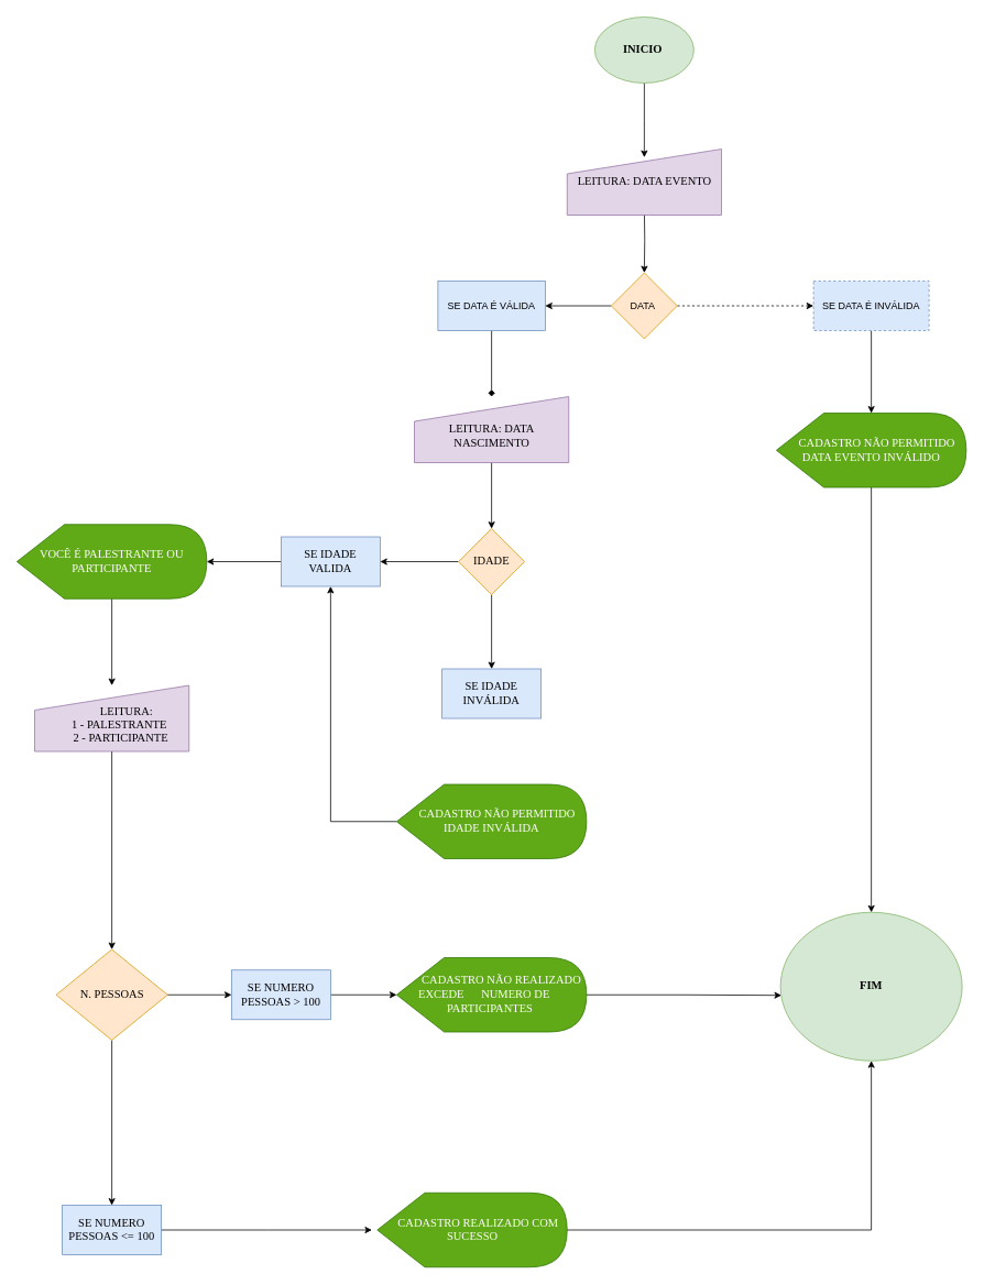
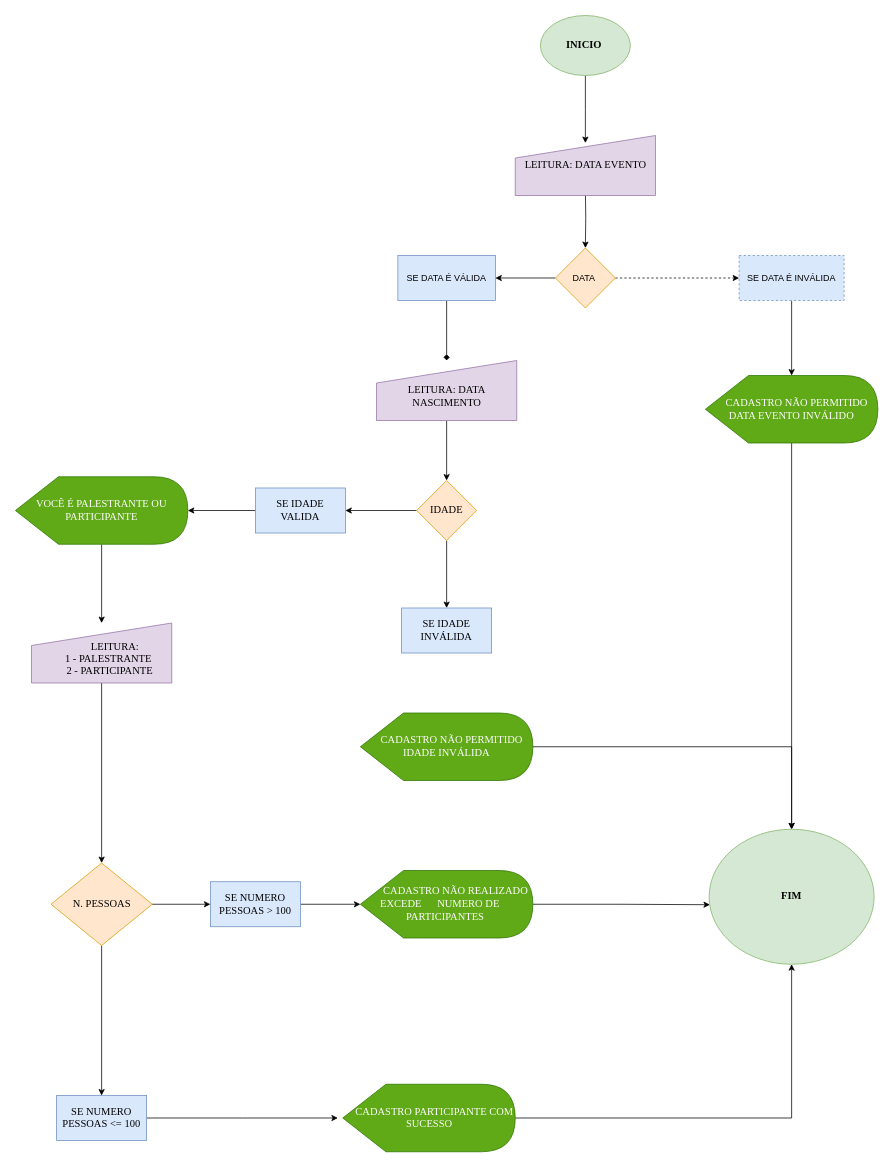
  <mxCell id="0" />
  <mxCell id="1" parent="0" />
  <mxCell id="2" value="" style="edgeStyle=orthogonalEdgeStyle;rounded=0;orthogonalLoop=1;jettySize=auto;html=1;fontFamily=Comic Sans MS;fontSize=14;" edge="1" parent="1" source="3"><mxGeometry relative="1" as="geometry"><mxPoint x="780" y="190" as="targetPoint" /></mxGeometry></mxCell>
  <mxCell id="3" value="&lt;font style=&quot;font-size: 14px;&quot; face=&quot;Comic Sans MS&quot;&gt;&lt;b&gt;INICIO&amp;nbsp;&lt;/b&gt;&lt;/font&gt;" style="ellipse;whiteSpace=wrap;html=1;fillColor=#d5e8d4;strokeColor=#82b366;" vertex="1" parent="1"><mxGeometry x="720" y="20" width="120" height="80" as="geometry" /></mxCell>
  <mxCell id="4" value="" style="edgeStyle=orthogonalEdgeStyle;rounded=0;orthogonalLoop=1;jettySize=auto;html=1;fontFamily=Comic Sans MS;fontSize=14;" edge="1" parent="1" target="9"><mxGeometry relative="1" as="geometry"><mxPoint x="780" y="250" as="sourcePoint" /></mxGeometry></mxCell>
  <mxCell id="5" value="" style="edgeStyle=orthogonalEdgeStyle;rounded=0;orthogonalLoop=1;jettySize=auto;html=1;fontFamily=Comic Sans MS;fontSize=14;endArrow=diamond;" edge="1" parent="1" source="6" target="16"><mxGeometry relative="1" as="geometry" /></mxCell>
  <mxCell id="6" value="SE DATA É VÁLIDA&lt;br&gt;" style="whiteSpace=wrap;html=1;fillColor=#dae8fc;strokeColor=#6c8ebf;" vertex="1" parent="1"><mxGeometry x="530" y="340" width="130" height="60" as="geometry" /></mxCell>
  <mxCell id="7" value="" style="edgeStyle=orthogonalEdgeStyle;rounded=0;orthogonalLoop=1;jettySize=auto;html=1;fontFamily=Comic Sans MS;fontSize=14;" edge="1" parent="1" source="9" target="6"><mxGeometry relative="1" as="geometry" /></mxCell>
  <mxCell id="8" value="" style="edgeStyle=orthogonalEdgeStyle;rounded=0;orthogonalLoop=1;jettySize=auto;html=1;fontFamily=Comic Sans MS;fontSize=14;dashed=1;" edge="1" parent="1" source="9" target="11"><mxGeometry relative="1" as="geometry" /></mxCell>
  <mxCell id="9" value="DATA&amp;nbsp;" style="rhombus;whiteSpace=wrap;html=1;fillColor=#ffe6cc;strokeColor=#d79b00;" vertex="1" parent="1"><mxGeometry x="740" y="330" width="80" height="80" as="geometry" /></mxCell>
  <mxCell id="10" value="" style="edgeStyle=orthogonalEdgeStyle;rounded=0;orthogonalLoop=1;jettySize=auto;html=1;fontFamily=Comic Sans MS;fontSize=14;" edge="1" parent="1" source="11" target="14"><mxGeometry relative="1" as="geometry" /></mxCell>
  <mxCell id="11" value="SE DATA É INVÁLIDA" style="whiteSpace=wrap;html=1;fillColor=#dae8fc;strokeColor=#6c8ebf;dashed=1;" vertex="1" parent="1"><mxGeometry x="985" y="340" width="140" height="60" as="geometry" /></mxCell>
  <mxCell id="12" value="LEITURA: DATA EVENTO" style="shape=manualInput;whiteSpace=wrap;html=1;fontFamily=Comic Sans MS;fontSize=14;fillColor=#e1d5e7;strokeColor=#9673a6;" vertex="1" parent="1"><mxGeometry x="686.5" y="180" width="187" height="80" as="geometry" /></mxCell>
  <mxCell id="13" value="" style="edgeStyle=orthogonalEdgeStyle;rounded=0;orthogonalLoop=1;jettySize=auto;html=1;fontFamily=Comic Sans MS;fontSize=14;entryX=0.5;entryY=0;entryDx=0;entryDy=0;" edge="1" parent="1" source="14" target="40"><mxGeometry relative="1" as="geometry"><mxPoint x="1055" y="670" as="targetPoint" /></mxGeometry></mxCell>
  <mxCell id="14" value="&amp;nbsp; &amp;nbsp; CADASTRO NÃO PERMITIDO DATA EVENTO INVÁLIDO" style="shape=display;whiteSpace=wrap;html=1;fontFamily=Comic Sans MS;fontSize=14;fillColor=#60a917;fontColor=#ffffff;strokeColor=#2D7600;" vertex="1" parent="1"><mxGeometry x="940" y="500" width="230" height="90" as="geometry" /></mxCell>
  <mxCell id="15" value="" style="edgeStyle=orthogonalEdgeStyle;rounded=0;orthogonalLoop=1;jettySize=auto;html=1;fontFamily=Comic Sans MS;fontSize=14;" edge="1" parent="1" source="16" target="19"><mxGeometry relative="1" as="geometry" /></mxCell>
  <mxCell id="16" value="&lt;br&gt;LEITURA: DATA NASCIMENTO" style="shape=manualInput;whiteSpace=wrap;html=1;fontFamily=Comic Sans MS;fontSize=14;fillColor=#e1d5e7;strokeColor=#9673a6;" vertex="1" parent="1"><mxGeometry x="501.5" y="480" width="187" height="80" as="geometry" /></mxCell>
  <mxCell id="17" value="" style="edgeStyle=orthogonalEdgeStyle;rounded=0;orthogonalLoop=1;jettySize=auto;html=1;fontFamily=Comic Sans MS;fontSize=14;" edge="1" parent="1" source="19" target="20"><mxGeometry relative="1" as="geometry" /></mxCell>
  <mxCell id="18" value="" style="edgeStyle=orthogonalEdgeStyle;rounded=0;orthogonalLoop=1;jettySize=auto;html=1;fontFamily=Comic Sans MS;fontSize=14;" edge="1" parent="1" source="19" target="24"><mxGeometry relative="1" as="geometry" /></mxCell>
  <mxCell id="19" value="IDADE" style="rhombus;whiteSpace=wrap;html=1;fontSize=14;fontFamily=Comic Sans MS;fillColor=#ffe6cc;strokeColor=#d79b00;" vertex="1" parent="1"><mxGeometry x="555" y="640" width="80" height="80" as="geometry" /></mxCell>
  <mxCell id="20" value="SE IDADE INVÁLIDA" style="whiteSpace=wrap;html=1;fontSize=14;fontFamily=Comic Sans MS;fillColor=#dae8fc;strokeColor=#6c8ebf;" vertex="1" parent="1"><mxGeometry x="535" y="810" width="120" height="60" as="geometry" /></mxCell>
- <mxCell id="21" style="edgeStyle=orthogonalEdgeStyle;rounded=0;orthogonalLoop=1;jettySize=auto;html=1;fontFamily=Comic Sans MS;fontSize=14;" edge="1" parent="1" source="22" target="24"><mxGeometry relative="1" as="geometry" /></mxCell>
+ <mxCell id="21" style="edgeStyle=orthogonalEdgeStyle;rounded=0;orthogonalLoop=1;jettySize=auto;html=1;entryX=0.5;entryY=0;entryDx=0;entryDy=0;fontFamily=Comic Sans MS;fontSize=14;" edge="1" parent="1" source="22" target="40"><mxGeometry relative="1" as="geometry" /></mxCell>
  <mxCell id="22" value="&amp;nbsp; &amp;nbsp; CADASTRO NÃO PERMITIDO IDADE INVÁLIDA" style="shape=display;whiteSpace=wrap;html=1;fontFamily=Comic Sans MS;fontSize=14;fillColor=#60a917;fontColor=#ffffff;strokeColor=#2D7600;" vertex="1" parent="1"><mxGeometry x="480" y="950" width="230" height="90" as="geometry" /></mxCell>
  <mxCell id="23" value="" style="edgeStyle=orthogonalEdgeStyle;rounded=0;orthogonalLoop=1;jettySize=auto;html=1;fontFamily=Comic Sans MS;fontSize=14;" edge="1" parent="1" source="24" target="26"><mxGeometry relative="1" as="geometry" /></mxCell>
  <mxCell id="24" value="SE IDADE VALIDA" style="whiteSpace=wrap;html=1;fontSize=14;fontFamily=Comic Sans MS;fillColor=#dae8fc;strokeColor=#6c8ebf;" vertex="1" parent="1"><mxGeometry x="340" y="650" width="120" height="60" as="geometry" /></mxCell>
  <mxCell id="25" value="" style="edgeStyle=orthogonalEdgeStyle;rounded=0;orthogonalLoop=1;jettySize=auto;html=1;fontFamily=Comic Sans MS;fontSize=14;" edge="1" parent="1" source="26" target="28"><mxGeometry relative="1" as="geometry" /></mxCell>
  <mxCell id="26" value="VOCÊ É PALESTRANTE OU PARTICIPANTE" style="shape=display;whiteSpace=wrap;html=1;fontFamily=Comic Sans MS;fontSize=14;fillColor=#60a917;fontColor=#ffffff;strokeColor=#2D7600;" vertex="1" parent="1"><mxGeometry x="20" y="635" width="230" height="90" as="geometry" /></mxCell>
  <mxCell id="27" value="" style="edgeStyle=orthogonalEdgeStyle;rounded=0;orthogonalLoop=1;jettySize=auto;html=1;fontFamily=Comic Sans MS;fontSize=14;" edge="1" parent="1" source="28" target="31"><mxGeometry relative="1" as="geometry" /></mxCell>
  <mxCell id="28" value="&lt;br&gt;&amp;nbsp; &amp;nbsp; &amp;nbsp; &amp;nbsp; &amp;nbsp; LEITURA: &lt;br&gt;&amp;nbsp; &amp;nbsp; &amp;nbsp; &amp;nbsp; &amp;nbsp; &amp;nbsp; 1 - PALESTRANTE&amp;nbsp; &amp;nbsp; &amp;nbsp; &amp;nbsp; &amp;nbsp; &amp;nbsp; &amp;nbsp; 2 - PARTICIPANTE" style="shape=manualInput;whiteSpace=wrap;html=1;fontFamily=Comic Sans MS;fontSize=14;fillColor=#e1d5e7;strokeColor=#9673a6;" vertex="1" parent="1"><mxGeometry x="41.5" y="830" width="187" height="80" as="geometry" /></mxCell>
  <mxCell id="29" value="" style="edgeStyle=orthogonalEdgeStyle;rounded=0;orthogonalLoop=1;jettySize=auto;html=1;fontFamily=Comic Sans MS;fontSize=14;" edge="1" parent="1" source="31" target="33"><mxGeometry relative="1" as="geometry" /></mxCell>
  <mxCell id="30" value="" style="edgeStyle=orthogonalEdgeStyle;rounded=0;orthogonalLoop=1;jettySize=auto;html=1;fontFamily=Comic Sans MS;fontSize=14;" edge="1" parent="1" source="31" target="37"><mxGeometry relative="1" as="geometry" /></mxCell>
  <mxCell id="31" value="N. PESSOAS" style="rhombus;whiteSpace=wrap;html=1;fontSize=14;fontFamily=Comic Sans MS;fillColor=#ffe6cc;strokeColor=#d79b00;" vertex="1" parent="1"><mxGeometry x="67.5" y="1150" width="135" height="110" as="geometry" /></mxCell>
  <mxCell id="32" value="" style="edgeStyle=orthogonalEdgeStyle;rounded=0;orthogonalLoop=1;jettySize=auto;html=1;fontFamily=Comic Sans MS;fontSize=14;" edge="1" parent="1" source="33"><mxGeometry relative="1" as="geometry"><mxPoint x="450" y="1490" as="targetPoint" /></mxGeometry></mxCell>
  <mxCell id="33" value="SE NUMERO PESSOAS &amp;lt;= 100" style="whiteSpace=wrap;html=1;fontSize=14;fontFamily=Comic Sans MS;fillColor=#dae8fc;strokeColor=#6c8ebf;" vertex="1" parent="1"><mxGeometry x="75" y="1460" width="120" height="60" as="geometry" /></mxCell>
  <mxCell id="34" value="" style="edgeStyle=orthogonalEdgeStyle;rounded=0;orthogonalLoop=1;jettySize=auto;html=1;fontFamily=Comic Sans MS;fontSize=14;" edge="1" parent="1" source="35" target="40"><mxGeometry relative="1" as="geometry"><mxPoint x="841.5" y="1490" as="targetPoint" /></mxGeometry></mxCell>
- <mxCell id="35" value="&amp;nbsp; &amp;nbsp; CADASTRO REALIZADO COM SUCESSO" style="shape=display;whiteSpace=wrap;html=1;fontFamily=Comic Sans MS;fontSize=14;fillColor=#60a917;fontColor=#ffffff;strokeColor=#2D7600;" vertex="1" parent="1"><mxGeometry x="456.5" y="1445" width="230" height="90" as="geometry" /></mxCell>
+ <mxCell id="35" value="&amp;nbsp; &amp;nbsp; CADASTRO PARTICIPANTE COM SUCESSO" style="shape=display;whiteSpace=wrap;html=1;fontFamily=Comic Sans MS;fontSize=14;fillColor=#60a917;fontColor=#ffffff;strokeColor=#2D7600;" vertex="1" parent="1"><mxGeometry x="456.5" y="1445" width="230" height="90" as="geometry" /></mxCell>
  <mxCell id="36" value="" style="edgeStyle=orthogonalEdgeStyle;rounded=0;orthogonalLoop=1;jettySize=auto;html=1;fontFamily=Comic Sans MS;fontSize=14;" edge="1" parent="1" source="37" target="39"><mxGeometry relative="1" as="geometry" /></mxCell>
  <mxCell id="37" value="SE NUMERO PESSOAS &amp;gt; 100" style="whiteSpace=wrap;html=1;fontSize=14;fontFamily=Comic Sans MS;fillColor=#dae8fc;strokeColor=#6c8ebf;" vertex="1" parent="1"><mxGeometry x="280" y="1175" width="120" height="60" as="geometry" /></mxCell>
  <mxCell id="38" value="" style="edgeStyle=orthogonalEdgeStyle;rounded=0;orthogonalLoop=1;jettySize=auto;html=1;fontFamily=Comic Sans MS;fontSize=14;entryX=0.005;entryY=0.559;entryDx=0;entryDy=0;entryPerimeter=0;" edge="1" parent="1" source="39" target="40"><mxGeometry relative="1" as="geometry"><mxPoint x="930" y="1205" as="targetPoint" /></mxGeometry></mxCell>
  <mxCell id="39" value="&amp;nbsp; &amp;nbsp; &amp;nbsp; &amp;nbsp;CADASTRO NÃO REALIZADO EXCEDE&amp;nbsp; &amp;nbsp; &amp;nbsp; NUMERO DE&amp;nbsp; &amp;nbsp; &amp;nbsp; PARTICIPANTES&amp;nbsp;" style="shape=display;whiteSpace=wrap;html=1;fontFamily=Comic Sans MS;fontSize=14;fillColor=#60a917;fontColor=#ffffff;strokeColor=#2D7600;align=center;" vertex="1" parent="1"><mxGeometry x="480" y="1160" width="230" height="90" as="geometry" /></mxCell>
  <mxCell id="40" value="&lt;font face=&quot;Comic Sans MS&quot;&gt;&lt;span style=&quot;font-size: 14px;&quot;&gt;&lt;b&gt;FIM&lt;/b&gt;&lt;/span&gt;&lt;/font&gt;" style="ellipse;whiteSpace=wrap;html=1;fillColor=#d5e8d4;strokeColor=#82b366;" vertex="1" parent="1"><mxGeometry x="945" y="1105" width="220" height="180" as="geometry" /></mxCell>
